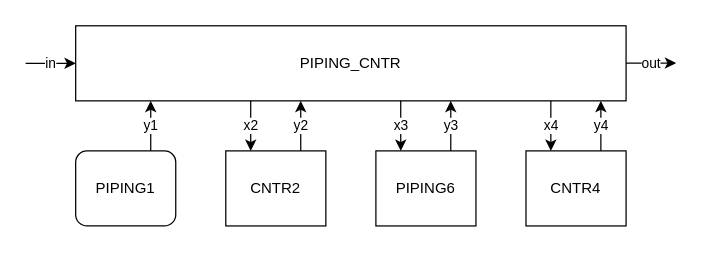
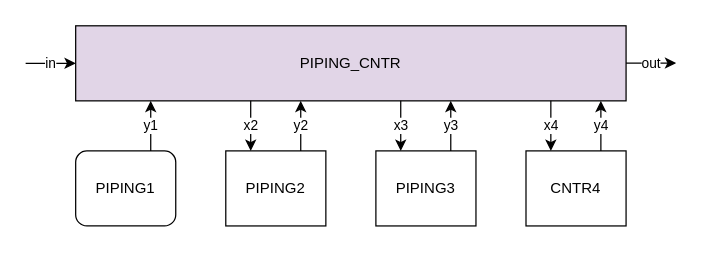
  <mxCell id="0" />
  <mxCell id="1" parent="0" />
- <mxCell id="2" value="PIPING_CNTR" style="rounded=0;whiteSpace=wrap;html=1;" vertex="1" parent="1"><mxGeometry x="60" y="20" width="440" height="60" as="geometry" /></mxCell>
+ <mxCell id="2" value="PIPING_CNTR" style="rounded=0;whiteSpace=wrap;html=1;fillColor=#e1d5e7;" vertex="1" parent="1"><mxGeometry x="60" y="20" width="440" height="60" as="geometry" /></mxCell>
  <mxCell id="3" value="PIPING1" style="whiteSpace=wrap;html=1;rounded=1;" vertex="1" parent="1"><mxGeometry x="60" y="120" width="80" height="60" as="geometry" /></mxCell>
- <mxCell id="4" value="CNTR2" style="rounded=0;whiteSpace=wrap;html=1;" vertex="1" parent="1"><mxGeometry x="180" y="120" width="80" height="60" as="geometry" /></mxCell>
- <mxCell id="5" value="PIPING6" style="rounded=0;whiteSpace=wrap;html=1;" vertex="1" parent="1"><mxGeometry x="300" y="120" width="80" height="60" as="geometry" /></mxCell>
+ <mxCell id="4" value="PIPING2" style="rounded=0;whiteSpace=wrap;html=1;" vertex="1" parent="1"><mxGeometry x="180" y="120" width="80" height="60" as="geometry" /></mxCell>
+ <mxCell id="5" value="PIPING3" style="rounded=0;whiteSpace=wrap;html=1;" vertex="1" parent="1"><mxGeometry x="300" y="120" width="80" height="60" as="geometry" /></mxCell>
  <mxCell id="6" value="CNTR4" style="rounded=0;whiteSpace=wrap;html=1;" vertex="1" parent="1"><mxGeometry x="420" y="120" width="80" height="60" as="geometry" /></mxCell>
  <mxCell id="7" value="y1" style="rounded=0;orthogonalLoop=1;jettySize=auto;html=1;exitX=0.75;exitY=0;exitDx=0;exitDy=0;startArrow=none;startFill=0;endArrow=classic;endFill=1;strokeColor=default;" edge="1" parent="1" source="3"><mxGeometry relative="1" as="geometry"><mxPoint x="120" y="80" as="targetPoint" /></mxGeometry></mxCell>
  <mxCell id="8" value="y2" style="rounded=0;orthogonalLoop=1;jettySize=auto;html=1;exitX=0.75;exitY=0;exitDx=0;exitDy=0;startArrow=none;startFill=0;endArrow=classic;endFill=1;strokeColor=default;" edge="1" parent="1"><mxGeometry relative="1" as="geometry"><mxPoint x="239.92" y="120" as="sourcePoint" /><mxPoint x="239.92" y="80" as="targetPoint" /></mxGeometry></mxCell>
  <mxCell id="9" value="x2" style="rounded=0;orthogonalLoop=1;jettySize=auto;html=1;exitX=0.25;exitY=0;exitDx=0;exitDy=0;entryX=0.033;entryY=1.008;entryDx=0;entryDy=0;entryPerimeter=0;startArrow=classic;startFill=1;endArrow=none;endFill=0;" edge="1" parent="1"><mxGeometry relative="1" as="geometry"><mxPoint x="199.92" y="120" as="sourcePoint" /><mxPoint x="199.92" y="80" as="targetPoint" /></mxGeometry></mxCell>
  <mxCell id="10" value="y3" style="rounded=0;orthogonalLoop=1;jettySize=auto;html=1;exitX=0.75;exitY=0;exitDx=0;exitDy=0;startArrow=none;startFill=0;endArrow=classic;endFill=1;strokeColor=default;" edge="1" parent="1"><mxGeometry relative="1" as="geometry"><mxPoint x="359.86" y="120" as="sourcePoint" /><mxPoint x="359.86" y="80" as="targetPoint" /></mxGeometry></mxCell>
  <mxCell id="11" value="x3" style="rounded=0;orthogonalLoop=1;jettySize=auto;html=1;exitX=0.25;exitY=0;exitDx=0;exitDy=0;entryX=0.033;entryY=1.008;entryDx=0;entryDy=0;entryPerimeter=0;startArrow=classic;startFill=1;endArrow=none;endFill=0;" edge="1" parent="1"><mxGeometry relative="1" as="geometry"><mxPoint x="319.86" y="120" as="sourcePoint" /><mxPoint x="319.86" y="80" as="targetPoint" /></mxGeometry></mxCell>
  <mxCell id="12" value="y4" style="rounded=0;orthogonalLoop=1;jettySize=auto;html=1;exitX=0.75;exitY=0;exitDx=0;exitDy=0;startArrow=none;startFill=0;endArrow=classic;endFill=1;strokeColor=default;" edge="1" parent="1"><mxGeometry relative="1" as="geometry"><mxPoint x="479.86" y="120" as="sourcePoint" /><mxPoint x="479.86" y="80" as="targetPoint" /></mxGeometry></mxCell>
  <mxCell id="13" value="x4" style="rounded=0;orthogonalLoop=1;jettySize=auto;html=1;exitX=0.25;exitY=0;exitDx=0;exitDy=0;entryX=0.033;entryY=1.008;entryDx=0;entryDy=0;entryPerimeter=0;startArrow=classic;startFill=1;endArrow=none;endFill=0;" edge="1" parent="1"><mxGeometry relative="1" as="geometry"><mxPoint x="439.86" y="120" as="sourcePoint" /><mxPoint x="439.86" y="80" as="targetPoint" /></mxGeometry></mxCell>
  <mxCell id="14" value="in" style="rounded=0;orthogonalLoop=1;jettySize=auto;html=1;exitX=0;exitY=0.5;exitDx=0;exitDy=0;startArrow=classic;startFill=1;endArrow=none;endFill=0;" edge="1" parent="1" source="2"><mxGeometry relative="1" as="geometry"><mxPoint x="40" y="70" as="sourcePoint" /><mxPoint x="20" y="50" as="targetPoint" /></mxGeometry></mxCell>
  <mxCell id="15" value="out" style="rounded=0;orthogonalLoop=1;jettySize=auto;html=1;exitX=0;exitY=0.5;exitDx=0;exitDy=0;startArrow=classic;startFill=1;endArrow=none;endFill=0;" edge="1" parent="1"><mxGeometry relative="1" as="geometry"><mxPoint x="540" y="49.8" as="sourcePoint" /><mxPoint x="500" y="49.8" as="targetPoint" /></mxGeometry></mxCell>
